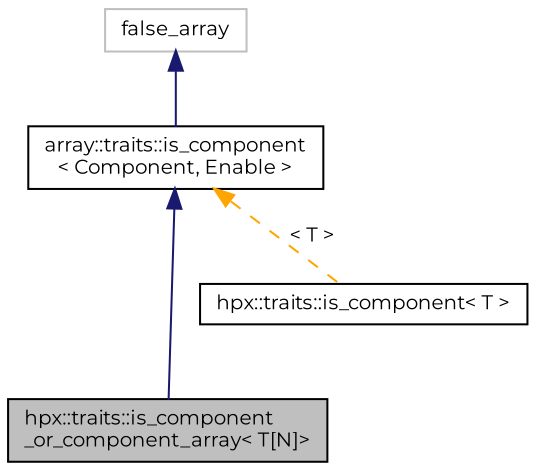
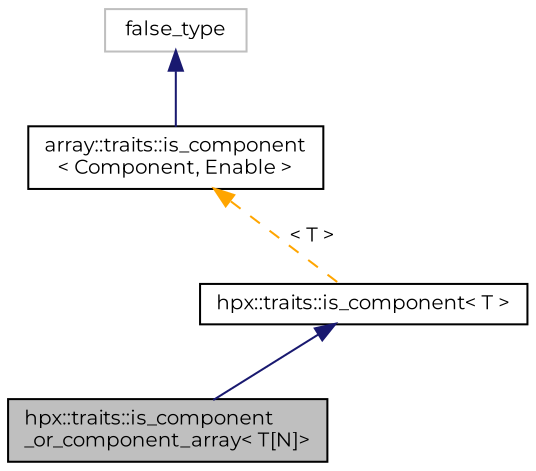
  digraph {
    fontname=Montserrat
    node [color=black fillcolor=white fontname=Montserrat fontsize=10 shape=record style=filled]
    edge [color=midnightblue dir=back fontname=Montserrat fontsize=10 labelfontname=Helvetica labelfontsize=10 style=solid]
    n1 [fillcolor=grey75 fontcolor=black height=0.2 label="hpx::traits::is_component\l_or_component_array\< T[N]\>" width=0.4]
    n2 [height=0.2 label="hpx::traits::is_component\< T \>" width=0.4]
-   n3 [color=grey75 height=0.2 label=false_array width=0.4]
+   n3 [color=grey75 height=0.2 label=false_type width=0.4]
    n4 [height=0.2 label="array::traits::is_component\l\< Component, Enable \>" width=0.4]
-   n4 -> n1
+   n2 -> n1
    n3 -> n4
    n4 -> n2 [color=orange label=" \< T \>" style=dashed]
  }
